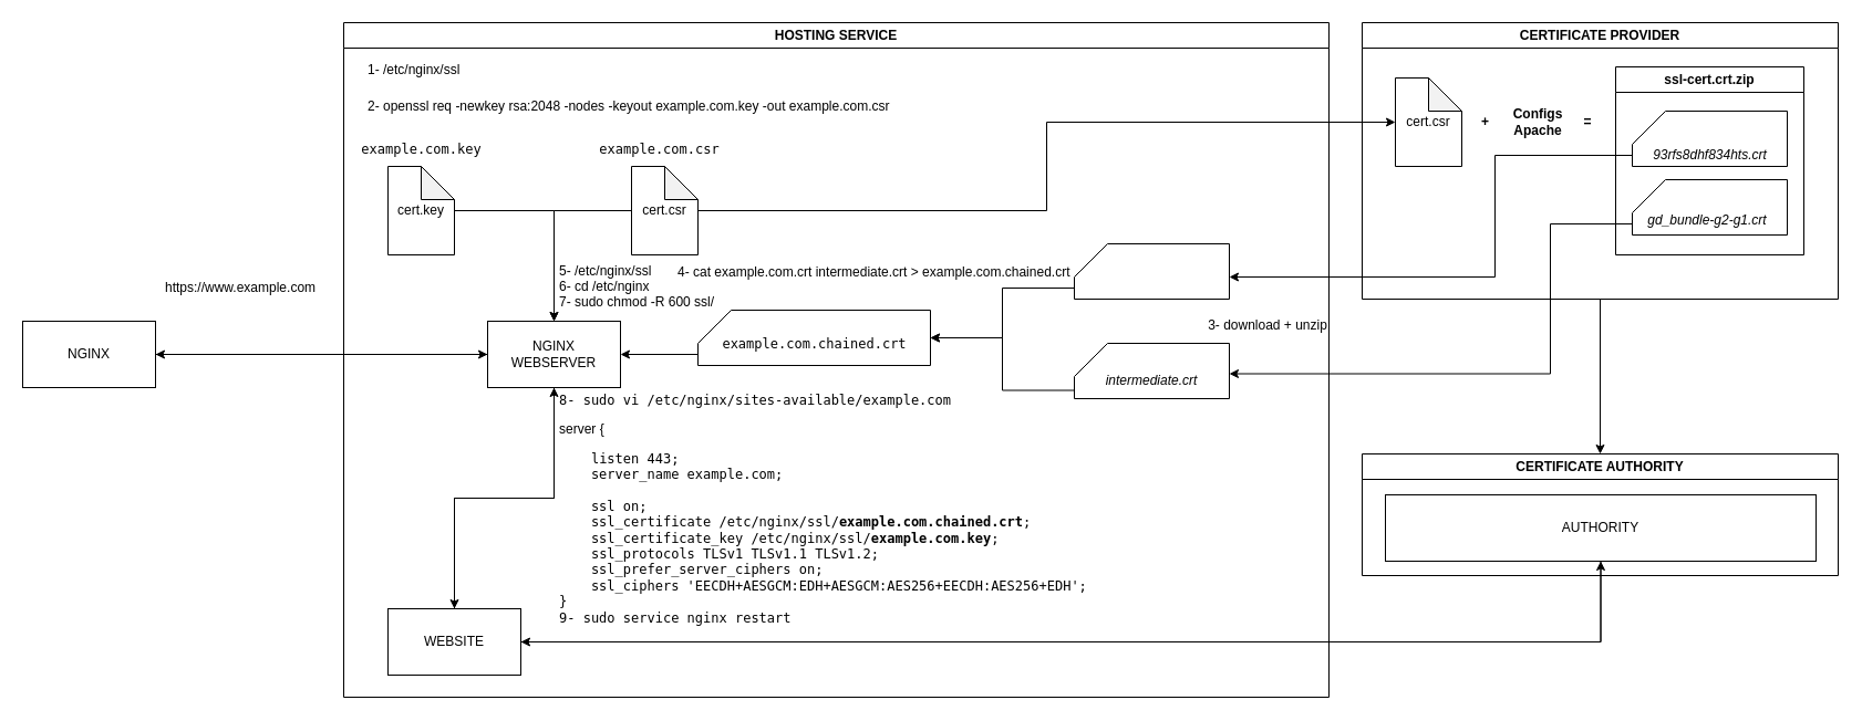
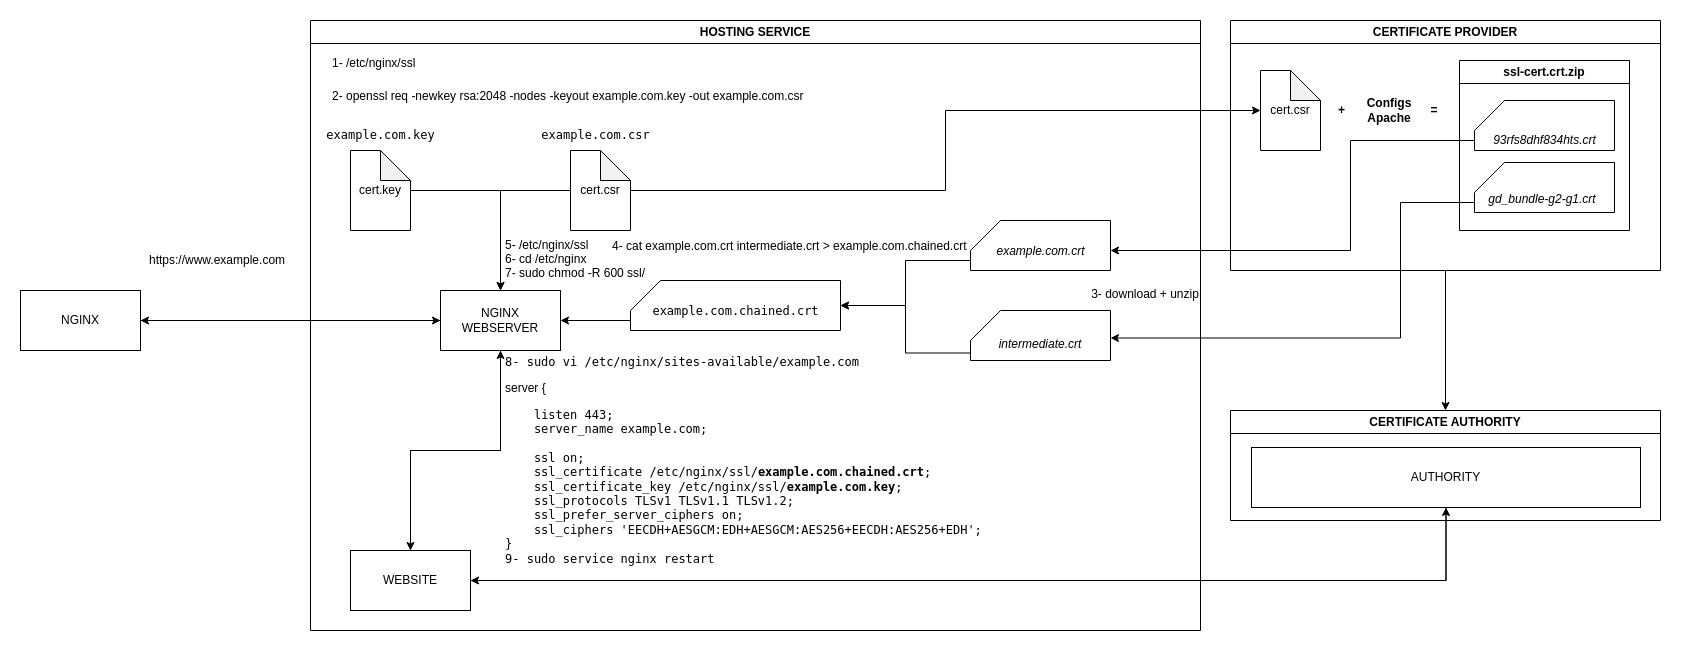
  <mxCell id="0" />
  <mxCell id="1" parent="0" />
  <mxCell id="2" value="HOSTING SERVICE" style="swimlane;whiteSpace=wrap;html=1;" vertex="1" parent="1"><mxGeometry x="310" y="20" width="890" height="610" as="geometry" /></mxCell>
  <mxCell id="3" value="cert.key" style="shape=note;whiteSpace=wrap;html=1;backgroundOutline=1;darkOpacity=0.05;" vertex="1" parent="2"><mxGeometry x="40" y="130" width="60" height="80" as="geometry" /></mxCell>
  <mxCell id="4" value="cert.csr" style="shape=note;whiteSpace=wrap;html=1;backgroundOutline=1;darkOpacity=0.05;" vertex="1" parent="2"><mxGeometry x="260" y="130" width="60" height="80" as="geometry" /></mxCell>
  <mxCell id="5" value="&lt;div&gt;NGINX&lt;/div&gt;&lt;div&gt;WEBSERVER&lt;br&gt;&lt;/div&gt;" style="rounded=0;whiteSpace=wrap;html=1;" vertex="1" parent="2"><mxGeometry x="130" y="270" width="120" height="60" as="geometry" /></mxCell>
  <mxCell id="6" style="edgeStyle=orthogonalEdgeStyle;rounded=0;orthogonalLoop=1;jettySize=auto;html=1;" edge="1" parent="2" source="3" target="5"><mxGeometry relative="1" as="geometry" /></mxCell>
  <mxCell id="7" style="edgeStyle=orthogonalEdgeStyle;rounded=0;orthogonalLoop=1;jettySize=auto;html=1;" edge="1" parent="2" source="4" target="5"><mxGeometry relative="1" as="geometry" /></mxCell>
  <mxCell id="8" value="WEBSITE" style="rounded=0;whiteSpace=wrap;html=1;" vertex="1" parent="2"><mxGeometry x="40" y="530" width="120" height="60" as="geometry" /></mxCell>
  <mxCell id="9" style="edgeStyle=orthogonalEdgeStyle;rounded=0;orthogonalLoop=1;jettySize=auto;html=1;" edge="1" parent="2" source="5" target="8"><mxGeometry relative="1" as="geometry" /></mxCell>
  <mxCell id="10" style="edgeStyle=orthogonalEdgeStyle;rounded=0;orthogonalLoop=1;jettySize=auto;html=1;" edge="1" parent="2" source="8" target="5"><mxGeometry relative="1" as="geometry" /></mxCell>
  <mxCell id="11" value="&lt;pre class=&quot;kq kr ks kt ek ku kv kw kx aw ky bi&quot;&gt;example.com.key&lt;/pre&gt;" style="text;html=1;align=center;verticalAlign=middle;resizable=0;points=[];autosize=1;strokeColor=none;fillColor=none;" vertex="1" parent="2"><mxGeometry x="5" y="90" width="130" height="50" as="geometry" /></mxCell>
  <mxCell id="12" value="&lt;pre class=&quot;kq kr ks kt ek ku kv kw kx aw ky bi&quot;&gt;example.com.csr&lt;/pre&gt;" style="text;html=1;align=center;verticalAlign=middle;resizable=0;points=[];autosize=1;strokeColor=none;fillColor=none;" vertex="1" parent="2"><mxGeometry x="220" y="90" width="130" height="50" as="geometry" /></mxCell>
  <mxCell id="13" value="" style="group" vertex="1" connectable="0" parent="2"><mxGeometry x="660" y="200" width="140" height="50" as="geometry" /></mxCell>
  <mxCell id="14" value="" style="shape=card;whiteSpace=wrap;html=1;" vertex="1" parent="13"><mxGeometry width="140" height="50" as="geometry" /></mxCell>
+ <mxCell id="15" value="&lt;em class=&quot;ld&quot;&gt;example.com.crt&lt;/em&gt;" style="text;html=1;align=center;verticalAlign=middle;resizable=0;points=[];autosize=1;strokeColor=none;fillColor=none;" vertex="1" parent="13"><mxGeometry x="15" y="16" width="110" height="30" as="geometry" /></mxCell>
  <mxCell id="16" value="" style="group" vertex="1" connectable="0" parent="2"><mxGeometry x="660" y="290" width="140" height="50" as="geometry" /></mxCell>
  <mxCell id="17" value="" style="shape=card;whiteSpace=wrap;html=1;" vertex="1" parent="16"><mxGeometry width="140" height="50" as="geometry" /></mxCell>
  <mxCell id="18" value="&lt;em&gt;intermediate&lt;/em&gt;&lt;em class=&quot;ld&quot;&gt;.crt&lt;/em&gt;" style="text;whiteSpace=wrap;html=1;align=center;" vertex="1" parent="16"><mxGeometry y="20" width="140" height="30" as="geometry" /></mxCell>
  <mxCell id="19" value="" style="group" vertex="1" connectable="0" parent="2"><mxGeometry x="320" y="260" width="210" height="56" as="geometry" /></mxCell>
  <mxCell id="20" value="" style="shape=card;whiteSpace=wrap;html=1;" vertex="1" parent="19"><mxGeometry width="210" height="50" as="geometry" /></mxCell>
  <mxCell id="21" value="&lt;pre class=&quot;kq kr ks kt ek ku kv kw kx aw ky bi&quot;&gt;example.com.chained.crt&lt;/pre&gt;" style="text;html=1;align=center;verticalAlign=middle;resizable=0;points=[];autosize=1;strokeColor=none;fillColor=none;" vertex="1" parent="19"><mxGeometry x="10" y="6" width="190" height="50" as="geometry" /></mxCell>
  <mxCell id="22" style="edgeStyle=orthogonalEdgeStyle;rounded=0;orthogonalLoop=1;jettySize=auto;html=1;exitX=0;exitY=0;exitDx=0;exitDy=40;exitPerimeter=0;" edge="1" parent="2" source="20" target="5"><mxGeometry relative="1" as="geometry" /></mxCell>
  <mxCell id="23" style="edgeStyle=orthogonalEdgeStyle;rounded=0;orthogonalLoop=1;jettySize=auto;html=1;entryX=1;entryY=0.5;entryDx=0;entryDy=0;entryPerimeter=0;exitX=0;exitY=0;exitDx=0;exitDy=40;exitPerimeter=0;" edge="1" parent="2" source="14" target="20"><mxGeometry relative="1" as="geometry" /></mxCell>
  <mxCell id="24" style="edgeStyle=orthogonalEdgeStyle;rounded=0;orthogonalLoop=1;jettySize=auto;html=1;entryX=1;entryY=0.5;entryDx=0;entryDy=0;entryPerimeter=0;exitX=0;exitY=0.75;exitDx=0;exitDy=0;" edge="1" parent="2" source="18" target="20"><mxGeometry relative="1" as="geometry" /></mxCell>
  <mxCell id="25" value="2- openssl req -newkey rsa:2048 -nodes -keyout example.com.key -out example.com.csr" style="text;align=left;verticalAlign=middle;resizable=0;points=[];autosize=1;strokeColor=none;fillColor=none;fontColor=default;labelBackgroundColor=none;labelBorderColor=none;" vertex="1" parent="2"><mxGeometry x="20" y="60" width="490" height="30" as="geometry" /></mxCell>
  <mxCell id="26" value="5- /etc/nginx/ssl" style="text;html=1;strokeColor=none;fillColor=none;align=left;verticalAlign=middle;whiteSpace=wrap;rounded=0;" vertex="1" parent="2"><mxGeometry x="193" y="210" width="107" height="30" as="geometry" /></mxCell>
  <mxCell id="27" value="1- /etc/nginx/ssl" style="text;html=1;strokeColor=none;fillColor=none;align=left;verticalAlign=middle;whiteSpace=wrap;rounded=0;" vertex="1" parent="2"><mxGeometry x="20" y="33" width="140" height="20" as="geometry" /></mxCell>
  <mxCell id="28" value="6- cd /etc/nginx&#10;7- sudo chmod -R 600 ssl/" style="text;strokeColor=none;fillColor=none;align=left;verticalAlign=middle;rounded=0;" vertex="1" parent="2"><mxGeometry x="193" y="230" width="140" height="30" as="geometry" /></mxCell>
  <mxCell id="29" value="&lt;pre class=&quot;kq kr ks kt ek ku kv kw kx aw ky bi&quot;&gt;8- sudo vi /etc/nginx/sites-available/example.com&lt;/pre&gt;&lt;span data-selectable-paragraph=&quot;&quot; class=&quot;jq jr gw kv b ev kz la l lb lc&quot; id=&quot;c824&quot;&gt;server {&lt;/span&gt;&lt;pre class=&quot;kq kr ks kt ek ku kv kw kx aw ky bi&quot;&gt;&lt;span data-selectable-paragraph=&quot;&quot; class=&quot;jq jr gw kv b ev kz la l lb lc&quot; id=&quot;c824&quot;&gt;    &lt;/span&gt;&lt;span data-selectable-paragraph=&quot;&quot; class=&quot;jq jr gw kv b ev lf la l lb lc&quot; id=&quot;000a&quot;&gt;listen 443;&lt;br&gt;    server_name example.com;&lt;br&gt; &lt;br&gt;    ssl on;&lt;br&gt;    ssl_certificate /etc/nginx/ssl/&lt;b&gt;example.com.chained.crt&lt;/b&gt;;&lt;br&gt;    ssl_certificate_key /etc/nginx/ssl/&lt;b&gt;example.com.key&lt;/b&gt;;&lt;/span&gt;    &lt;br&gt;&lt;span data-selectable-paragraph=&quot;&quot; class=&quot;jq jr gw kv b ev lf la l lb lc&quot; id=&quot;000a&quot;&gt;    &lt;/span&gt;&lt;span data-selectable-paragraph=&quot;&quot; class=&quot;jq jr gw kv b ev lf la l lb lc&quot; id=&quot;c469&quot;&gt;ssl_protocols TLSv1 TLSv1.1 TLSv1.2; &lt;br&gt;    ssl_prefer_server_ciphers on;&lt;br&gt;    ssl_ciphers 'EECDH+AESGCM:EDH+AESGCM:AES256+EECDH:AES256+EDH';&lt;/span&gt;&lt;br&gt;}&lt;br&gt;&lt;span data-selectable-paragraph=&quot;&quot; class=&quot;jq jr gw kv b ev kz la l lb lc&quot; id=&quot;126c&quot;&gt;9- sudo service nginx restart&lt;/span&gt;&lt;/pre&gt;" style="text;html=1;strokeColor=none;fillColor=none;align=left;verticalAlign=middle;whiteSpace=wrap;rounded=0;" vertex="1" parent="2"><mxGeometry x="193" y="340" width="690" height="200" as="geometry" /></mxCell>
  <mxCell id="30" value="4- cat example.com.crt intermediate.crt &gt; example.com.chained.crt" style="text;strokeColor=none;fillColor=none;align=left;verticalAlign=middle;rounded=0;" vertex="1" parent="2"><mxGeometry x="300" y="210" width="360" height="30" as="geometry" /></mxCell>
  <mxCell id="31" value="3- download + unzip" style="text;align=center;" vertex="1" parent="2"><mxGeometry x="780" y="260" width="110" height="20" as="geometry" /></mxCell>
  <mxCell id="32" style="edgeStyle=orthogonalEdgeStyle;rounded=0;orthogonalLoop=1;jettySize=auto;html=1;entryX=0;entryY=0.5;entryDx=0;entryDy=0;" edge="1" parent="1" source="33" target="5"><mxGeometry relative="1" as="geometry" /></mxCell>
  <mxCell id="33" value="NGINX" style="rounded=0;whiteSpace=wrap;html=1;" vertex="1" parent="1"><mxGeometry x="20" y="290" width="120" height="60" as="geometry" /></mxCell>
  <mxCell id="34" style="edgeStyle=orthogonalEdgeStyle;rounded=0;orthogonalLoop=1;jettySize=auto;html=1;" edge="1" parent="1" source="5" target="33"><mxGeometry relative="1" as="geometry" /></mxCell>
  <mxCell id="35" style="edgeStyle=orthogonalEdgeStyle;rounded=0;orthogonalLoop=1;jettySize=auto;html=1;" edge="1" parent="1" source="36" target="48"><mxGeometry relative="1" as="geometry" /></mxCell>
  <mxCell id="36" value="CERTIFICATE PROVIDER" style="swimlane;whiteSpace=wrap;html=1;" vertex="1" parent="1"><mxGeometry x="1230" y="20" width="430" height="250" as="geometry" /></mxCell>
  <mxCell id="37" value="cert.csr" style="shape=note;whiteSpace=wrap;html=1;backgroundOutline=1;darkOpacity=0.05;" vertex="1" parent="36"><mxGeometry x="30" y="50" width="60" height="80" as="geometry" /></mxCell>
  <mxCell id="38" value="+" style="text;html=1;strokeColor=none;fillColor=none;align=center;verticalAlign=middle;whiteSpace=wrap;rounded=0;fontStyle=1" vertex="1" parent="36"><mxGeometry x="96" y="75" width="31" height="30" as="geometry" /></mxCell>
  <mxCell id="39" value="=" style="text;html=1;strokeColor=none;fillColor=none;align=center;verticalAlign=middle;whiteSpace=wrap;rounded=0;fontStyle=1" vertex="1" parent="36"><mxGeometry x="190" y="75" width="28" height="30" as="geometry" /></mxCell>
  <mxCell id="40" value="&lt;div&gt;Configs Apache&lt;/div&gt;" style="text;html=1;strokeColor=none;fillColor=none;align=center;verticalAlign=middle;whiteSpace=wrap;rounded=0;fontStyle=1" vertex="1" parent="36"><mxGeometry x="129" y="75" width="60" height="30" as="geometry" /></mxCell>
  <mxCell id="41" value="ssl-cert.crt.zip" style="swimlane;whiteSpace=wrap;html=1;" vertex="1" parent="36"><mxGeometry x="229" y="40" width="170" height="170" as="geometry" /></mxCell>
  <mxCell id="42" value="" style="group" vertex="1" connectable="0" parent="41"><mxGeometry x="15" y="40" width="140" height="55" as="geometry" /></mxCell>
  <mxCell id="43" value="" style="shape=card;whiteSpace=wrap;html=1;" vertex="1" parent="42"><mxGeometry width="140" height="50" as="geometry" /></mxCell>
  <mxCell id="44" value="&lt;em class=&quot;ld&quot;&gt;93rfs8dhf834hts.crt&lt;/em&gt;" style="text;html=1;align=center;verticalAlign=middle;resizable=0;points=[];autosize=1;strokeColor=none;fillColor=none;" vertex="1" parent="42"><mxGeometry x="5" y="25" width="130" height="30" as="geometry" /></mxCell>
  <mxCell id="45" value="" style="group" vertex="1" connectable="0" parent="41"><mxGeometry x="15" y="102" width="140" height="58" as="geometry" /></mxCell>
  <mxCell id="46" value="" style="shape=card;whiteSpace=wrap;html=1;" vertex="1" parent="45"><mxGeometry width="140" height="50" as="geometry" /></mxCell>
  <mxCell id="47" value="&lt;em class=&quot;ld&quot;&gt;gd_bundle-g2-g1.crt&lt;/em&gt;" style="text;whiteSpace=wrap;html=1;align=center;" vertex="1" parent="45"><mxGeometry x="-2" y="23" width="140" height="30" as="geometry" /></mxCell>
  <mxCell id="48" value="CERTIFICATE AUTHORITY" style="swimlane;whiteSpace=wrap;html=1;" vertex="1" parent="1"><mxGeometry x="1230" y="410" width="430" height="110" as="geometry" /></mxCell>
  <mxCell id="49" value="&lt;div&gt;AUTHORITY&lt;br&gt;&lt;/div&gt;" style="rounded=0;whiteSpace=wrap;html=1;" vertex="1" parent="48"><mxGeometry x="21" y="37" width="389" height="60" as="geometry" /></mxCell>
  <mxCell id="50" style="edgeStyle=orthogonalEdgeStyle;rounded=0;orthogonalLoop=1;jettySize=auto;html=1;" edge="1" parent="1" source="4" target="37"><mxGeometry relative="1" as="geometry" /></mxCell>
  <mxCell id="51" style="edgeStyle=orthogonalEdgeStyle;rounded=0;orthogonalLoop=1;jettySize=auto;html=1;exitX=0;exitY=0;exitDx=0;exitDy=40;exitPerimeter=0;" edge="1" parent="1" source="43"><mxGeometry relative="1" as="geometry"><mxPoint x="1110" y="250" as="targetPoint" /><Array as="points"><mxPoint x="1350" y="140" /><mxPoint x="1350" y="250" /><mxPoint x="1110" y="250" /></Array></mxGeometry></mxCell>
  <mxCell id="52" style="edgeStyle=orthogonalEdgeStyle;rounded=0;orthogonalLoop=1;jettySize=auto;html=1;entryX=1;entryY=0.25;entryDx=0;entryDy=0;exitX=0;exitY=0;exitDx=0;exitDy=40;exitPerimeter=0;" edge="1" parent="1" source="46" target="18"><mxGeometry relative="1" as="geometry"><Array as="points"><mxPoint x="1400" y="202" /><mxPoint x="1400" y="338" /></Array></mxGeometry></mxCell>
  <mxCell id="53" style="edgeStyle=orthogonalEdgeStyle;rounded=0;orthogonalLoop=1;jettySize=auto;html=1;" edge="1" parent="1" source="8" target="49"><mxGeometry relative="1" as="geometry" /></mxCell>
  <mxCell id="54" style="edgeStyle=orthogonalEdgeStyle;rounded=0;orthogonalLoop=1;jettySize=auto;html=1;entryX=1;entryY=0.5;entryDx=0;entryDy=0;exitX=0.5;exitY=1;exitDx=0;exitDy=0;" edge="1" parent="1" source="49" target="8"><mxGeometry relative="1" as="geometry" /></mxCell>
  <mxCell id="55" value="https://www.example.com" style="text;html=1;strokeColor=none;fillColor=none;align=left;verticalAlign=middle;whiteSpace=wrap;rounded=0;" vertex="1" parent="1"><mxGeometry x="147" y="245" width="153" height="30" as="geometry" /></mxCell>
